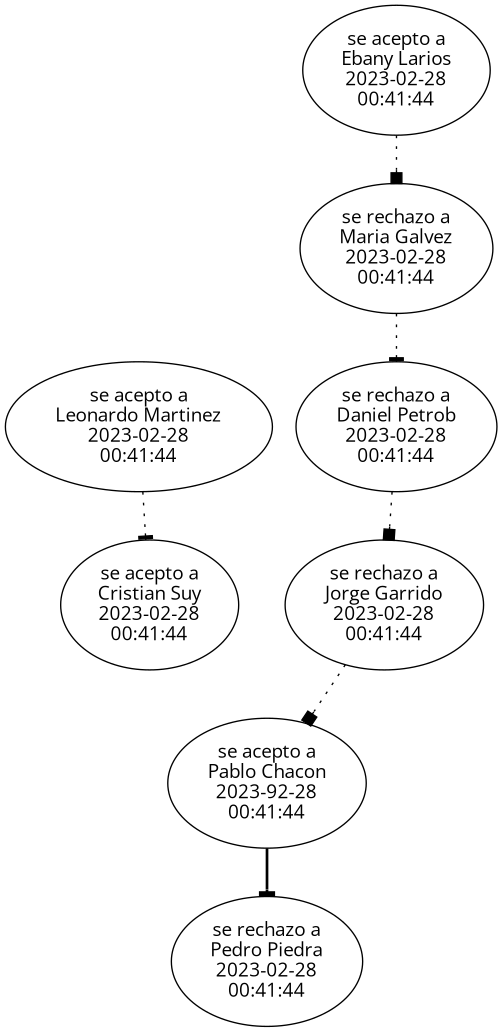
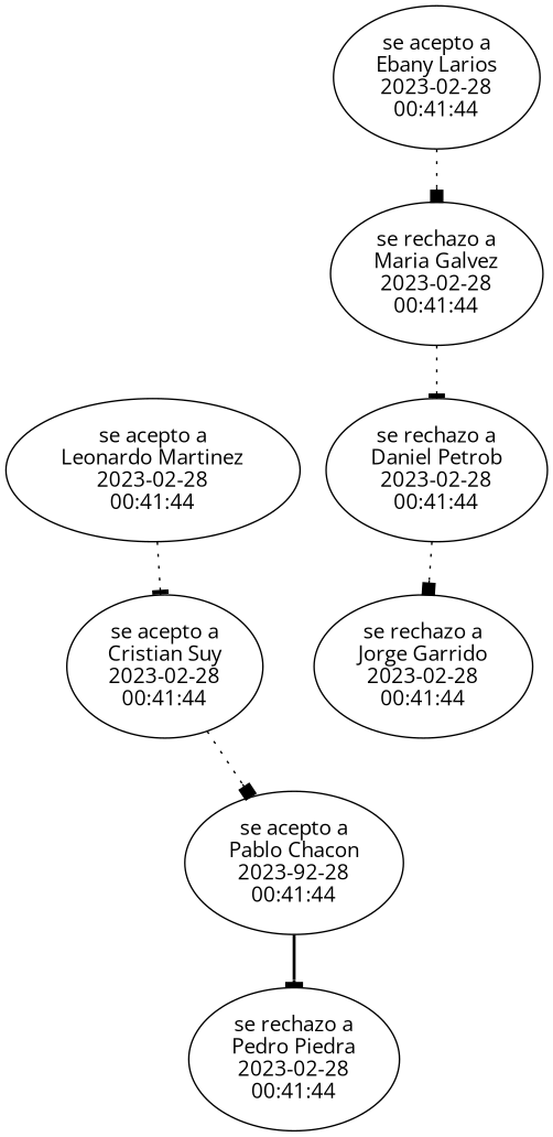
  digraph {
    fontname="Open Sans"
    node [fontname="Open Sans"]
    edge [arrowhead=tee fontname="Open Sans" style=dotted]
    n1 [label="se acepto a\nLeonardo Martinez\n2023-02-28\n00:41:44"]
    n2 [label="se acepto a\nCristian Suy\n2023-02-28\n00:41:44"]
    n3 [label="se acepto a\nEbany Larios\n2023-02-28\n00:41:44"]
    n4 [label="se rechazo a\nMaria Galvez\n2023-02-28\n00:41:44"]
    n5 [label="se rechazo a\nDaniel Petrob\n2023-02-28\n00:41:44"]
    n6 [label="se rechazo a\nJorge Garrido\n2023-02-28\n00:41:44"]
    n7 [label="se acepto a\nPablo Chacon\n2023-92-28\n00:41:44"]
    n8 [label="se rechazo a\nPedro Piedra\n2023-02-28\n00:41:44"]
    n1 -> n2
    n3 -> n4 [arrowhead=box]
    n4 -> n5
    n5 -> n6 [arrowhead=box]
-   n6 -> n7 [arrowhead=box]
+   n2 -> n7 [arrowhead=box]
    n7 -> n8 [style=bold]
  }
